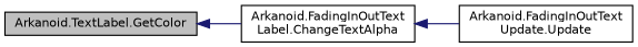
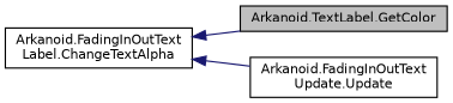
  digraph {
    fontname="DejaVu Sans"
    rankdir=LR
    node [color=black fillcolor=white fontname="DejaVu Sans" fontsize=10 shape=record style=filled]
    edge [color=midnightblue dir=back fontname="DejaVu Sans" fontsize=10 labelfontname=Helvetica labelfontsize=10 style=solid]
    n1 [fillcolor=grey75 fontcolor=black height=0.2 label="Arkanoid.TextLabel.GetColor" width=0.4]
    n2 [height=0.2 label="Arkanoid.FadingInOutText\lLabel.ChangeTextAlpha" width=0.4]
    n3 [height=0.2 label="Arkanoid.FadingInOutText\lUpdate.Update" width=0.4]
-   n1 -> n2
+   n2 -> n1
    n2 -> n3
  }
